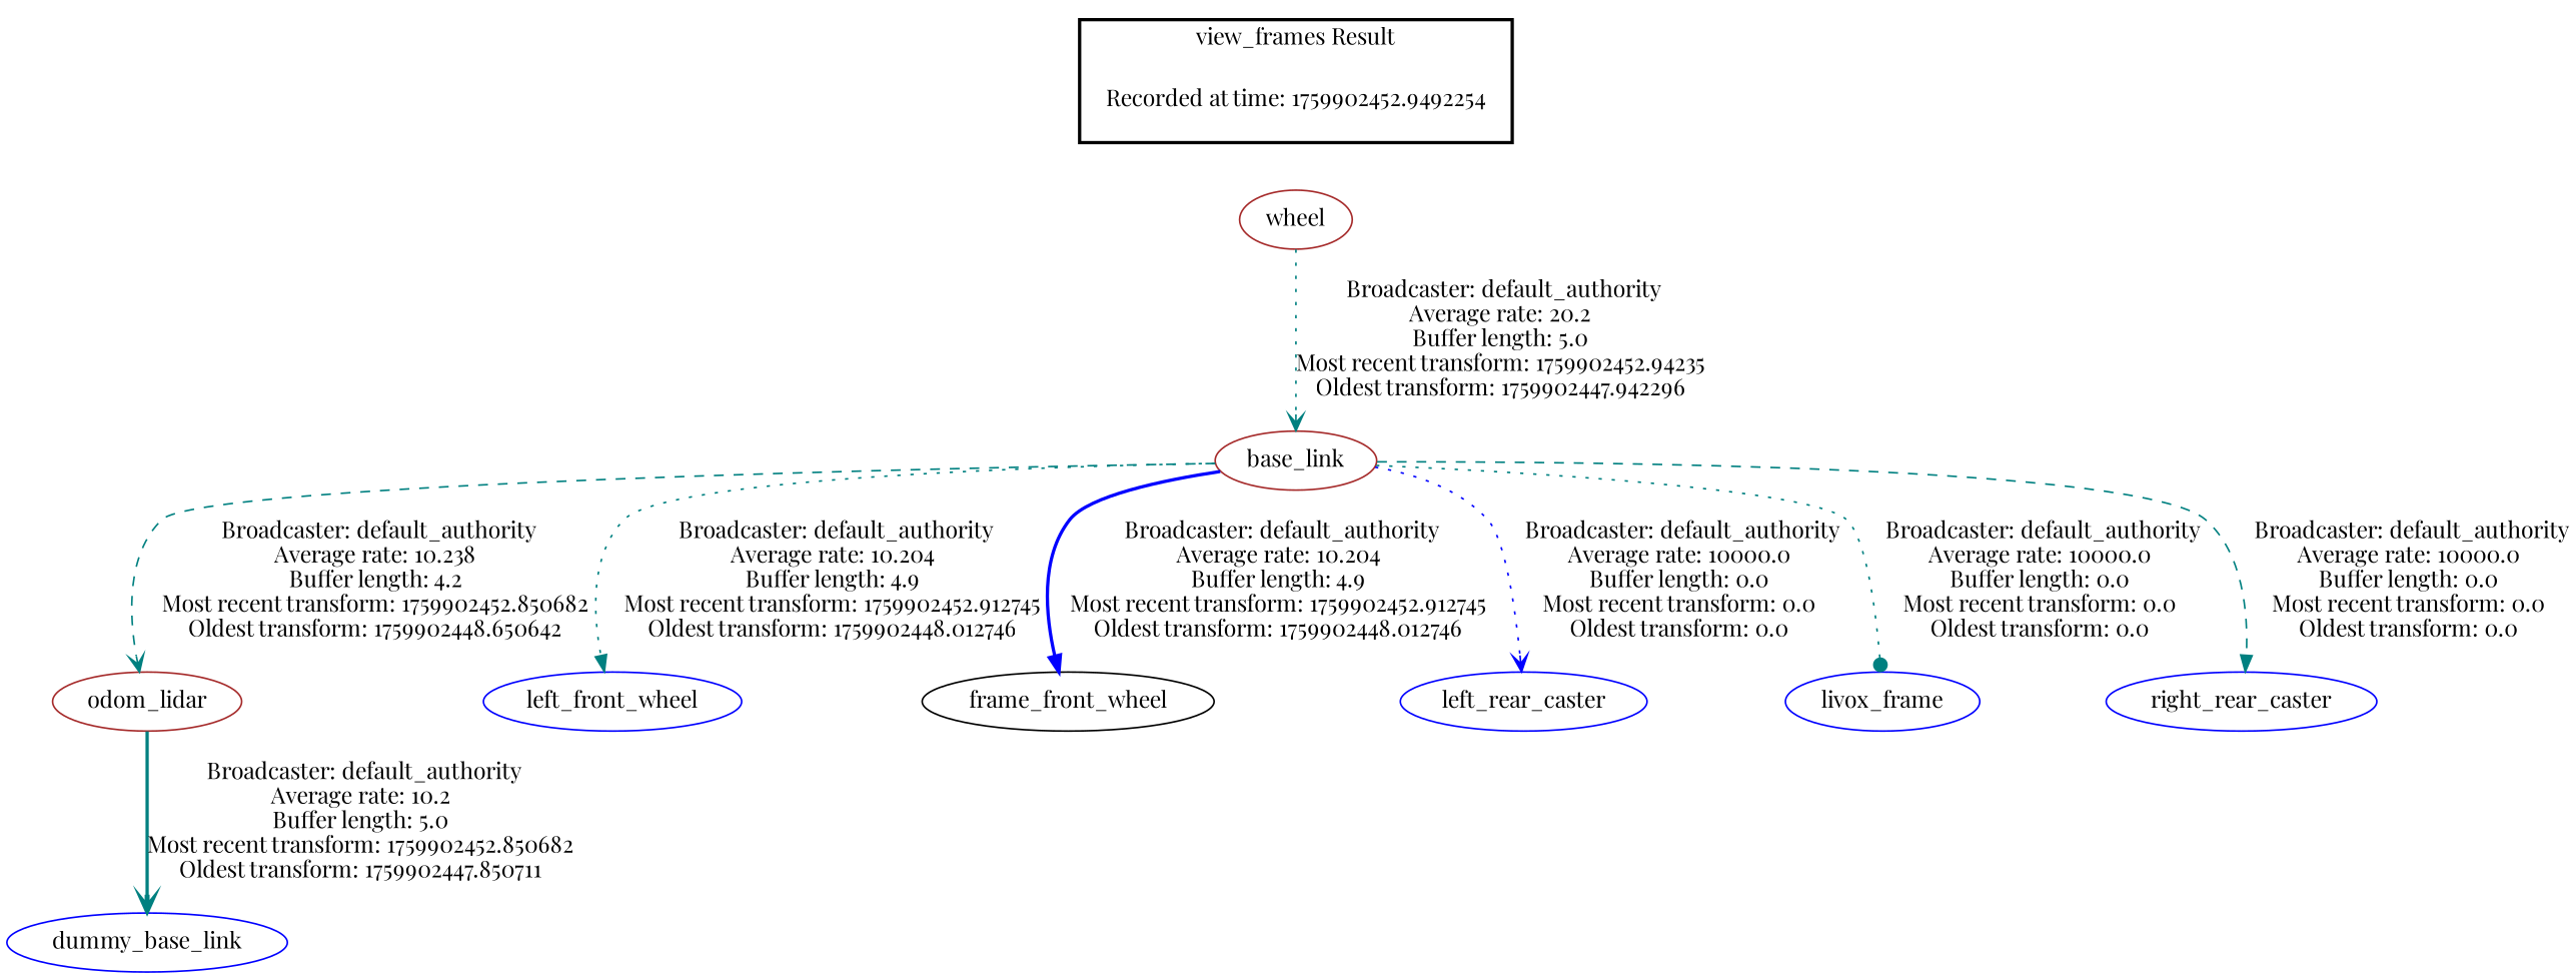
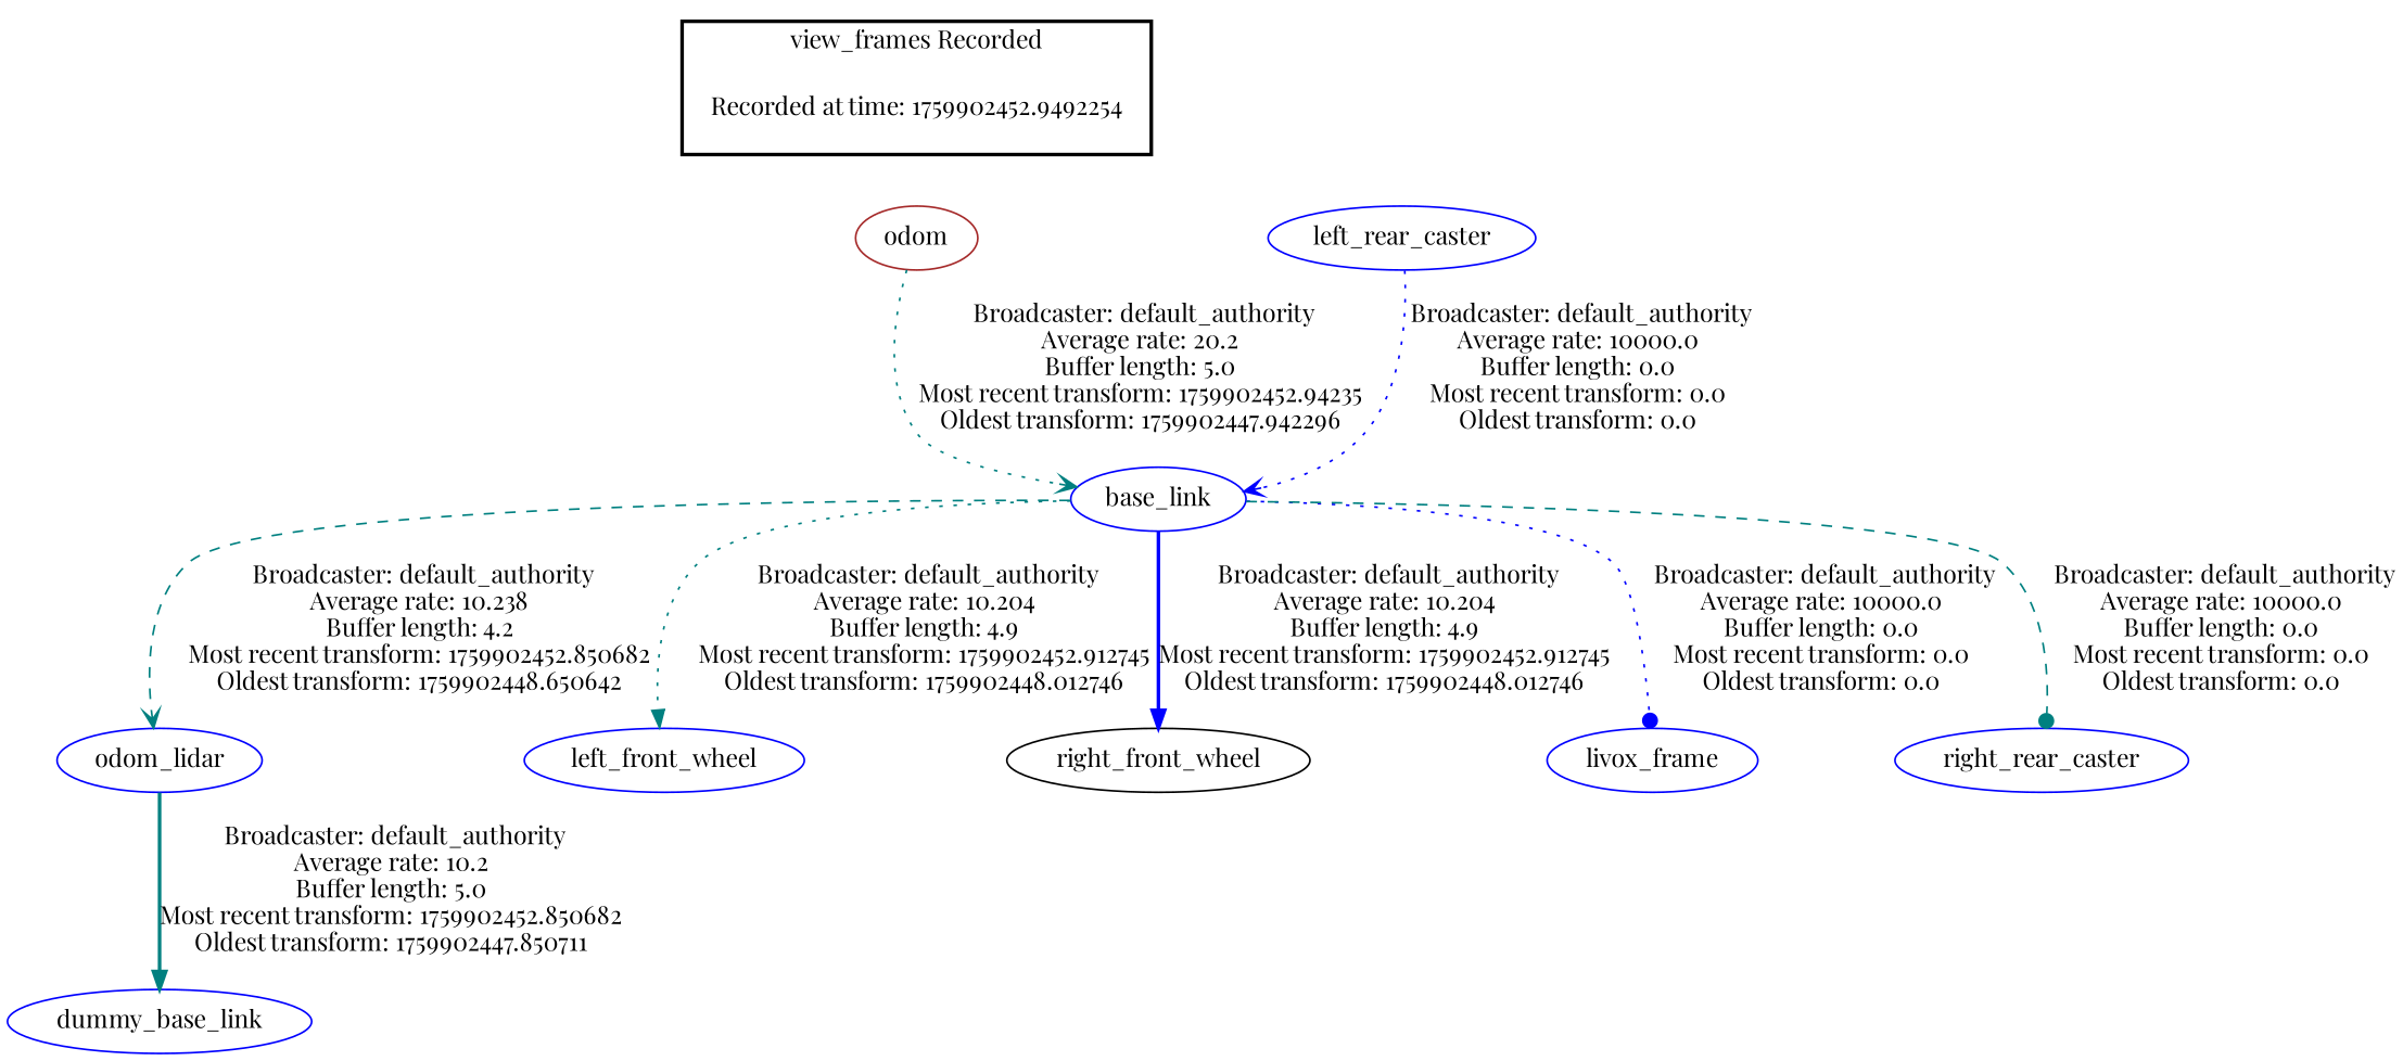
  digraph {
    fontname="Playfair Display"
    node [color=blue fontname="Playfair Display"]
    edge [fontname="Playfair Display" style=dotted arrowhead=vee color=teal]
    "Recorded at time: 1759902452.9492254" [shape=plaintext]
-   odom [color=brown label=wheel]
-   base_link [color=brown]
-   odom_lidar [color=brown]
+   odom [color=brown]
+   base_link
+   odom_lidar
    left_front_wheel
-   right_front_wheel [color=black label=frame_front_wheel]
+   right_front_wheel [color=black]
    left_rear_caster
    livox_frame
    right_rear_caster
    dummy_base_link
    subgraph cluster_1 {
      color=black
-     label="view_frames Result"
+     label="view_frames Recorded"
      style=bold
      "Recorded at time: 1759902452.9492254"
    }
    "Recorded at time: 1759902452.9492254" -> odom [style=invis arrowhead="" color=""]
    odom -> base_link [label=" Broadcaster: default_authority\nAverage rate: 20.2\nBuffer length: 5.0\nMost recent transform: 1759902452.94235\nOldest transform: 1759902447.942296\n"]
    base_link -> odom_lidar [label=" Broadcaster: default_authority\nAverage rate: 10.238\nBuffer length: 4.2\nMost recent transform: 1759902452.850682\nOldest transform: 1759902448.650642\n" style=dashed]
    base_link -> left_front_wheel [arrowhead=normal label=" Broadcaster: default_authority\nAverage rate: 10.204\nBuffer length: 4.9\nMost recent transform: 1759902452.912745\nOldest transform: 1759902448.012746\n"]
    base_link -> right_front_wheel [arrowhead=normal color=blue label=" Broadcaster: default_authority\nAverage rate: 10.204\nBuffer length: 4.9\nMost recent transform: 1759902452.912745\nOldest transform: 1759902448.012746\n" style=bold]
-   base_link -> left_rear_caster [color=blue label=" Broadcaster: default_authority\nAverage rate: 10000.0\nBuffer length: 0.0\nMost recent transform: 0.0\nOldest transform: 0.0\n"]
-   base_link -> livox_frame [arrowhead=dot label=" Broadcaster: default_authority\nAverage rate: 10000.0\nBuffer length: 0.0\nMost recent transform: 0.0\nOldest transform: 0.0\n"]
-   base_link -> right_rear_caster [arrowhead=normal label=" Broadcaster: default_authority\nAverage rate: 10000.0\nBuffer length: 0.0\nMost recent transform: 0.0\nOldest transform: 0.0\n" style=dashed]
-   odom_lidar -> dummy_base_link [label=" Broadcaster: default_authority\nAverage rate: 10.2\nBuffer length: 5.0\nMost recent transform: 1759902452.850682\nOldest transform: 1759902447.850711\n" style=bold]
+   left_rear_caster -> base_link [color=blue label=" Broadcaster: default_authority\nAverage rate: 10000.0\nBuffer length: 0.0\nMost recent transform: 0.0\nOldest transform: 0.0\n"]
+   base_link -> livox_frame [arrowhead=dot color=blue label=" Broadcaster: default_authority\nAverage rate: 10000.0\nBuffer length: 0.0\nMost recent transform: 0.0\nOldest transform: 0.0\n"]
+   base_link -> right_rear_caster [arrowhead=dot label=" Broadcaster: default_authority\nAverage rate: 10000.0\nBuffer length: 0.0\nMost recent transform: 0.0\nOldest transform: 0.0\n" style=dashed]
+   odom_lidar -> dummy_base_link [arrowhead=normal label=" Broadcaster: default_authority\nAverage rate: 10.2\nBuffer length: 5.0\nMost recent transform: 1759902452.850682\nOldest transform: 1759902447.850711\n" style=bold]
  }
